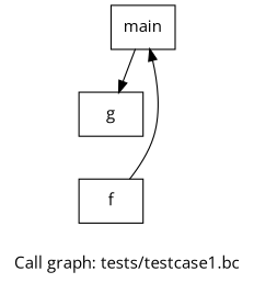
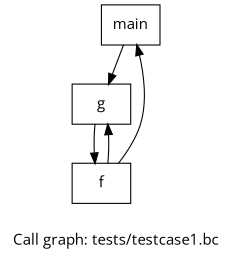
  digraph {
    fontname="Open Sans"
    label="Call graph: tests/testcase1.bc"
    node [fontname="Open Sans" shape=record]
    edge [fontname="Open Sans"]
    n1 [label="{main}"]
    n2 [label="{g}"]
    n3 [label="{f}"]
    n1 -> n2
+   n2 -> n3
    n3 -> n1
+   n3 -> n2
  }
